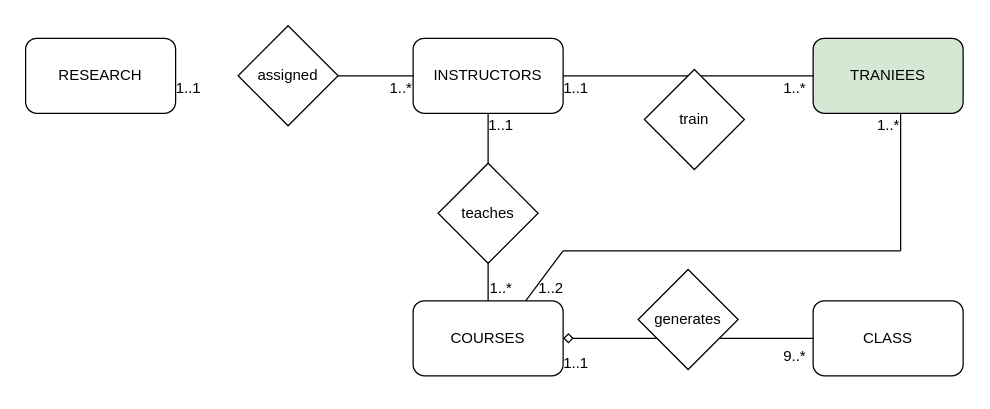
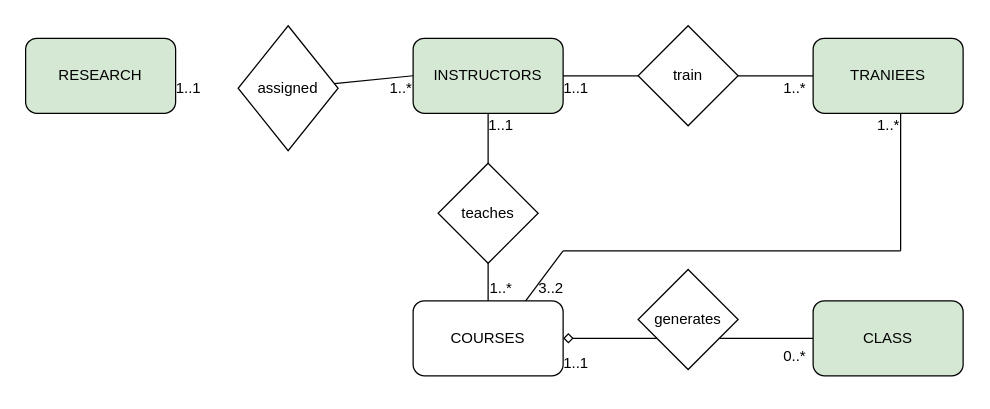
  <mxCell id="0" />
  <mxCell id="1" parent="0" />
- <mxCell id="2" value="INSTRUCTORS" style="rounded=1;whiteSpace=wrap;html=1;" vertex="1" parent="1"><mxGeometry x="330" y="30" width="120" height="60" as="geometry" /></mxCell>
+ <mxCell id="2" value="INSTRUCTORS" style="rounded=1;whiteSpace=wrap;html=1;fillColor=#d5e8d4;" vertex="1" parent="1"><mxGeometry x="330" y="30" width="120" height="60" as="geometry" /></mxCell>
  <mxCell id="3" value="TRANIEES" style="rounded=1;whiteSpace=wrap;html=1;fillColor=#d5e8d4;" vertex="1" parent="1"><mxGeometry x="650" y="30" width="120" height="60" as="geometry" /></mxCell>
  <mxCell id="4" value="" style="endArrow=none;html=1;rounded=0;entryX=0;entryY=0.5;entryDx=0;entryDy=0;" edge="1" parent="1" target="3"><mxGeometry width="50" height="50" relative="1" as="geometry"><mxPoint x="450" y="60" as="sourcePoint" /><mxPoint x="500" y="10" as="targetPoint" /></mxGeometry></mxCell>
- <mxCell id="5" value="train" style="rhombus;whiteSpace=wrap;html=1;" vertex="1" parent="1"><mxGeometry x="515" y="55" width="80" height="80" as="geometry" /></mxCell>
+ <mxCell id="5" value="train" style="rhombus;whiteSpace=wrap;html=1;" vertex="1" parent="1"><mxGeometry x="510" y="20" width="80" height="80" as="geometry" /></mxCell>
  <mxCell id="6" value="1..1" style="text;html=1;align=center;verticalAlign=middle;resizable=0;points=[];autosize=1;strokeColor=none;fillColor=none;" vertex="1" parent="1"><mxGeometry x="440" y="55" width="40" height="30" as="geometry" /></mxCell>
  <mxCell id="7" value="1..*" style="text;html=1;align=center;verticalAlign=middle;resizable=0;points=[];autosize=1;strokeColor=none;fillColor=none;" vertex="1" parent="1"><mxGeometry x="615" y="55" width="40" height="30" as="geometry" /></mxCell>
  <mxCell id="8" value="COURSES" style="rounded=1;whiteSpace=wrap;html=1;" vertex="1" parent="1"><mxGeometry x="330" y="240" width="120" height="60" as="geometry" /></mxCell>
- <mxCell id="9" value="CLASS" style="rounded=1;whiteSpace=wrap;html=1;" vertex="1" parent="1"><mxGeometry x="650" y="240" width="120" height="60" as="geometry" /></mxCell>
+ <mxCell id="9" value="CLASS" style="rounded=1;whiteSpace=wrap;html=1;fillColor=#d5e8d4;" vertex="1" parent="1"><mxGeometry x="650" y="240" width="120" height="60" as="geometry" /></mxCell>
  <mxCell id="10" value="" style="endArrow=none;html=1;rounded=0;entryX=0;entryY=0.5;entryDx=0;entryDy=0;startArrow=diamond;startFill=0;" edge="1" parent="1" target="9"><mxGeometry width="50" height="50" relative="1" as="geometry"><mxPoint x="450" y="270" as="sourcePoint" /><mxPoint x="500" y="220" as="targetPoint" /></mxGeometry></mxCell>
  <mxCell id="11" value="generates" style="rhombus;whiteSpace=wrap;html=1;" vertex="1" parent="1"><mxGeometry x="510" y="215" width="80" height="80" as="geometry" /></mxCell>
  <mxCell id="12" value="1..1" style="text;html=1;align=center;verticalAlign=middle;resizable=0;points=[];autosize=1;strokeColor=none;fillColor=none;" vertex="1" parent="1"><mxGeometry x="440" y="275" width="40" height="30" as="geometry" /></mxCell>
- <mxCell id="13" value="9..*" style="text;html=1;align=center;verticalAlign=middle;resizable=0;points=[];autosize=1;strokeColor=none;fillColor=none;" vertex="1" parent="1"><mxGeometry x="615" y="270" width="40" height="30" as="geometry" /></mxCell>
+ <mxCell id="13" value="0..*" style="text;html=1;align=center;verticalAlign=middle;resizable=0;points=[];autosize=1;strokeColor=none;fillColor=none;" vertex="1" parent="1"><mxGeometry x="615" y="270" width="40" height="30" as="geometry" /></mxCell>
  <mxCell id="14" value="teaches" style="rhombus;whiteSpace=wrap;html=1;" vertex="1" parent="1"><mxGeometry x="350" y="130" width="80" height="80" as="geometry" /></mxCell>
  <mxCell id="15" value="" style="endArrow=none;html=1;rounded=0;entryX=0.5;entryY=1;entryDx=0;entryDy=0;" edge="1" parent="1" target="14"><mxGeometry width="50" height="50" relative="1" as="geometry"><mxPoint x="390" y="240" as="sourcePoint" /><mxPoint x="440" y="190" as="targetPoint" /></mxGeometry></mxCell>
  <mxCell id="16" value="" style="endArrow=none;html=1;rounded=0;entryX=0.5;entryY=1;entryDx=0;entryDy=0;" edge="1" parent="1" target="2"><mxGeometry width="50" height="50" relative="1" as="geometry"><mxPoint x="390" y="130" as="sourcePoint" /><mxPoint x="440" y="80" as="targetPoint" /></mxGeometry></mxCell>
  <mxCell id="17" value="1..1" style="text;html=1;align=center;verticalAlign=middle;resizable=0;points=[];autosize=1;strokeColor=none;fillColor=none;" vertex="1" parent="1"><mxGeometry x="380" y="85" width="40" height="30" as="geometry" /></mxCell>
  <mxCell id="18" value="1..*" style="text;html=1;align=center;verticalAlign=middle;resizable=0;points=[];autosize=1;strokeColor=none;fillColor=none;" vertex="1" parent="1"><mxGeometry x="380" y="215" width="40" height="30" as="geometry" /></mxCell>
- <mxCell id="19" value="assigned" style="rhombus;whiteSpace=wrap;html=1;" vertex="1" parent="1"><mxGeometry x="190" y="20" width="80" height="80" as="geometry" /></mxCell>
- <mxCell id="20" value="RESEARCH" style="rounded=1;whiteSpace=wrap;html=1;" vertex="1" parent="1"><mxGeometry x="20" y="30" width="120" height="60" as="geometry" /></mxCell>
+ <mxCell id="19" value="assigned" style="rhombus;whiteSpace=wrap;html=1;" vertex="1" parent="1"><mxGeometry x="190" y="20" width="80" height="100" as="geometry" /></mxCell>
+ <mxCell id="20" value="RESEARCH" style="rounded=1;whiteSpace=wrap;html=1;fillColor=#d5e8d4;" vertex="1" parent="1"><mxGeometry x="20" y="30" width="120" height="60" as="geometry" /></mxCell>
  <mxCell id="21" value="" style="endArrow=none;html=1;rounded=0;" edge="1" parent="1" source="19"><mxGeometry width="50" height="50" relative="1" as="geometry"><mxPoint x="270" y="110" as="sourcePoint" /><mxPoint x="330" y="60" as="targetPoint" /></mxGeometry></mxCell>
  <mxCell id="22" value="1..*" style="text;html=1;align=center;verticalAlign=middle;resizable=0;points=[];autosize=1;strokeColor=none;fillColor=none;" vertex="1" parent="1"><mxGeometry x="300" y="55" width="40" height="30" as="geometry" /></mxCell>
  <mxCell id="23" value="1..1" style="text;html=1;align=center;verticalAlign=middle;resizable=0;points=[];autosize=1;strokeColor=none;fillColor=none;" vertex="1" parent="1"><mxGeometry x="130" y="55" width="40" height="30" as="geometry" /></mxCell>
  <mxCell id="24" value="" style="endArrow=none;html=1;rounded=0;" edge="1" parent="1"><mxGeometry width="50" height="50" relative="1" as="geometry"><mxPoint x="720" y="200" as="sourcePoint" /><mxPoint x="720" y="90" as="targetPoint" /></mxGeometry></mxCell>
  <mxCell id="25" value="" style="endArrow=none;html=1;rounded=0;" edge="1" parent="1"><mxGeometry width="50" height="50" relative="1" as="geometry"><mxPoint x="450" y="200" as="sourcePoint" /><mxPoint x="720" y="200" as="targetPoint" /></mxGeometry></mxCell>
  <mxCell id="26" value="" style="endArrow=none;html=1;rounded=0;exitX=0.75;exitY=0;exitDx=0;exitDy=0;" edge="1" parent="1" source="8"><mxGeometry width="50" height="50" relative="1" as="geometry"><mxPoint x="400" y="250" as="sourcePoint" /><mxPoint x="450" y="200" as="targetPoint" /></mxGeometry></mxCell>
  <mxCell id="27" value="1..*" style="text;html=1;align=center;verticalAlign=middle;resizable=0;points=[];autosize=1;strokeColor=none;fillColor=none;" vertex="1" parent="1"><mxGeometry x="690" y="85" width="40" height="30" as="geometry" /></mxCell>
- <mxCell id="28" value="1..2" style="text;html=1;align=center;verticalAlign=middle;resizable=0;points=[];autosize=1;strokeColor=none;fillColor=none;" vertex="1" parent="1"><mxGeometry x="420" y="215" width="40" height="30" as="geometry" /></mxCell>
+ <mxCell id="28" value="3..2" style="text;html=1;align=center;verticalAlign=middle;resizable=0;points=[];autosize=1;strokeColor=none;fillColor=none;" vertex="1" parent="1"><mxGeometry x="420" y="215" width="40" height="30" as="geometry" /></mxCell>
